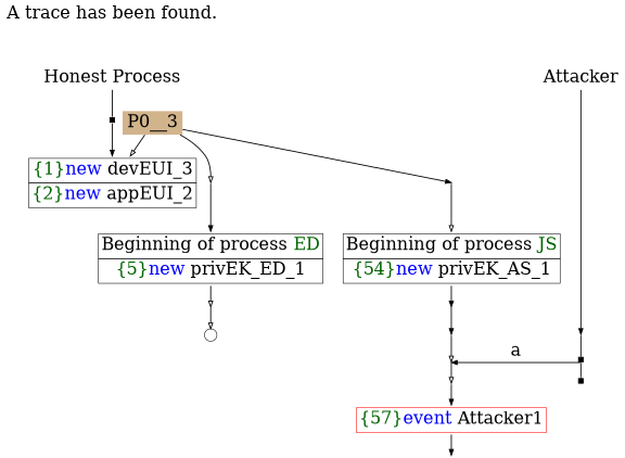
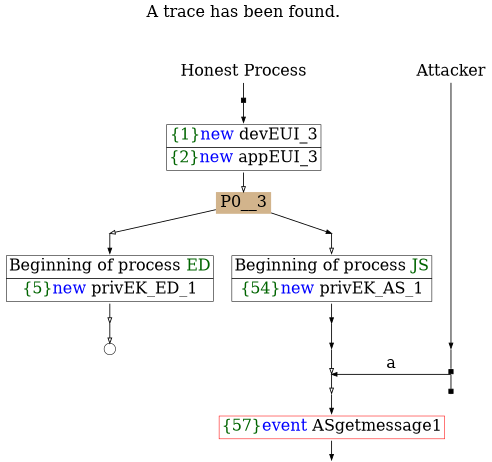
  digraph {
    ordering=out
    node [fillcolor=white fontsize=30 shape=point style=filled]
    edge [arrowhead=normal fontsize=30 penwidth=1.6 weight=100]
    n1 [height=0 label="Honest Process" shape=plaintext width=0]
    n2 [height=0 label=Attacker shape=plaintext width=0]
    P0_1__3 [fillcolor=plum height=0 width=0]
    P0_0__3 [fillcolor=plum height=0 width=0]
    P0_0__6 [fillcolor=plum height=0 width=0]
    P__1 [fillcolor=lightpink height=0 width=0]
    P0_0__7 [fillcolor=tan height=0 width=0]
    P__2 [height=0 width=0]
    P0_0__8 [height=0 width=0]
    P__3 [fillcolor=tan height=0 width=0]
    P0__1 [fillcolor=tan height=0 width=0]
    n12 [height=0 label=<<TABLE BORDER="0" CELLBORDER="1" CELLSPACING="0" CELLPADDING="4"> <TR><TD>Beginning of process <FONT COLOR="darkgreen">ED</FONT></TD></TR><TR><TD><FONT COLOR="darkgreen">{5}</FONT><FONT COLOR="blue">new </FONT>privEK_ED_1</TD></TR></TABLE>> shape=plaintext width=0 fillcolor="" style=""]
    n13 [height=0 label=<<TABLE BORDER="0" CELLBORDER="1" CELLSPACING="0" CELLPADDING="4"> <TR><TD>Beginning of process <FONT COLOR="darkgreen">JS</FONT></TD></TR><TR><TD><FONT COLOR="darkgreen">{54}</FONT><FONT COLOR="blue">new </FONT>privEK_AS_1</TD></TR></TABLE>> shape=plaintext width=0 fillcolor="" style=""]
-   n14 [color=red height=0 label=<<TABLE BORDER="0" CELLBORDER="1" CELLSPACING="0" CELLPADDING="4"> <TR><TD><FONT COLOR="darkgreen">{57}</FONT><FONT COLOR="blue">event</FONT> Attacker1</TD></TR></TABLE>> shape=plaintext width=0 fillcolor="" style=""]
+   n14 [color=red height=0 label=<<TABLE BORDER="0" CELLBORDER="1" CELLSPACING="0" CELLPADDING="4"> <TR><TD><FONT COLOR="darkgreen">{57}</FONT><FONT COLOR="blue">event</FONT> ASgetmessage1</TD></TR></TABLE>> shape=plaintext width=0 fillcolor="" style=""]
    n15 [height=0 label=<A trace has been found.<br/> > shape=plaintext width=0 fillcolor="" style=""]
-   n16 [height=0 label=<<TABLE BORDER="0" CELLBORDER="1" CELLSPACING="0" CELLPADDING="4"> <TR><TD><FONT COLOR="darkgreen">{1}</FONT><FONT COLOR="blue">new </FONT>devEUI_3</TD></TR><TR><TD><FONT COLOR="darkgreen">{2}</FONT><FONT COLOR="blue">new </FONT>appEUI_2</TD></TR></TABLE>> shape=plaintext width=0 fillcolor="" style=""]
+   n16 [height=0 label=<<TABLE BORDER="0" CELLBORDER="1" CELLSPACING="0" CELLPADDING="4"> <TR><TD><FONT COLOR="darkgreen">{1}</FONT><FONT COLOR="blue">new </FONT>devEUI_3</TD></TR><TR><TD><FONT COLOR="darkgreen">{2}</FONT><FONT COLOR="blue">new </FONT>appEUI_3</TD></TR></TABLE>> shape=plaintext width=0 fillcolor="" style=""]
    P0__3 [fillcolor=tan fixedsize=false height=0 shape=none width=0]
    P0_1__5 [fillcolor=lightpink height=0 width=0]
    P0_0__5 [fillcolor=plum height=0 width=0]
    P0_1__6 [height=0.3 width=0.3]
    P0_0__10 [height=0 width=0]
    subgraph sub_1 {
      rank=same
      n1
      n2
    }
    subgraph sub_2 {
      rank=same
      P0_1__3
      P0_0__3
    }
    subgraph sub_3 {
      rank=same
      P0_0__6
      P__1
    }
    subgraph sub_4 {
      rank=same
      P0_0__7
      P__2
    }
    subgraph sub_5 {
      rank=same
      P0_0__8
      P__3
    }
    n1 -> P0__1 [arrowhead=box]
    n2 -> P__1
    P0_1__3 -> n12
    P0_0__3 -> n13 [arrowhead=onormal]
    P0_0__6 -> P0_0__7 [arrowhead=onormal]
    P__1 -> P__2 [arrowhead=box]
    P0_0__7 -> P__2 [dir=back label=<a> weight=""]
    P0_0__7 -> P0_0__8 [arrowhead=onormal]
    P__2 -> P__3 [arrowhead=box]
    P0_0__8 -> n14
    P0__1 -> n16
    n12 -> P0_1__5 [arrowhead=onormal]
    n13 -> P0_0__5
    n14 -> P0_0__10
    n15 -> n1 [arrowhead=none style=invisible]
-   P0__3 -> n16 [arrowhead=onormal]
+   n16 -> P0__3 [arrowhead=onormal]
    P0__3 -> P0_1__3 [arrowhead=onormal weight=""]
    P0__3 -> P0_0__3 [weight=""]
    P0_1__5 -> P0_1__6 [arrowhead=onormal]
    P0_0__5 -> P0_0__6
  }
